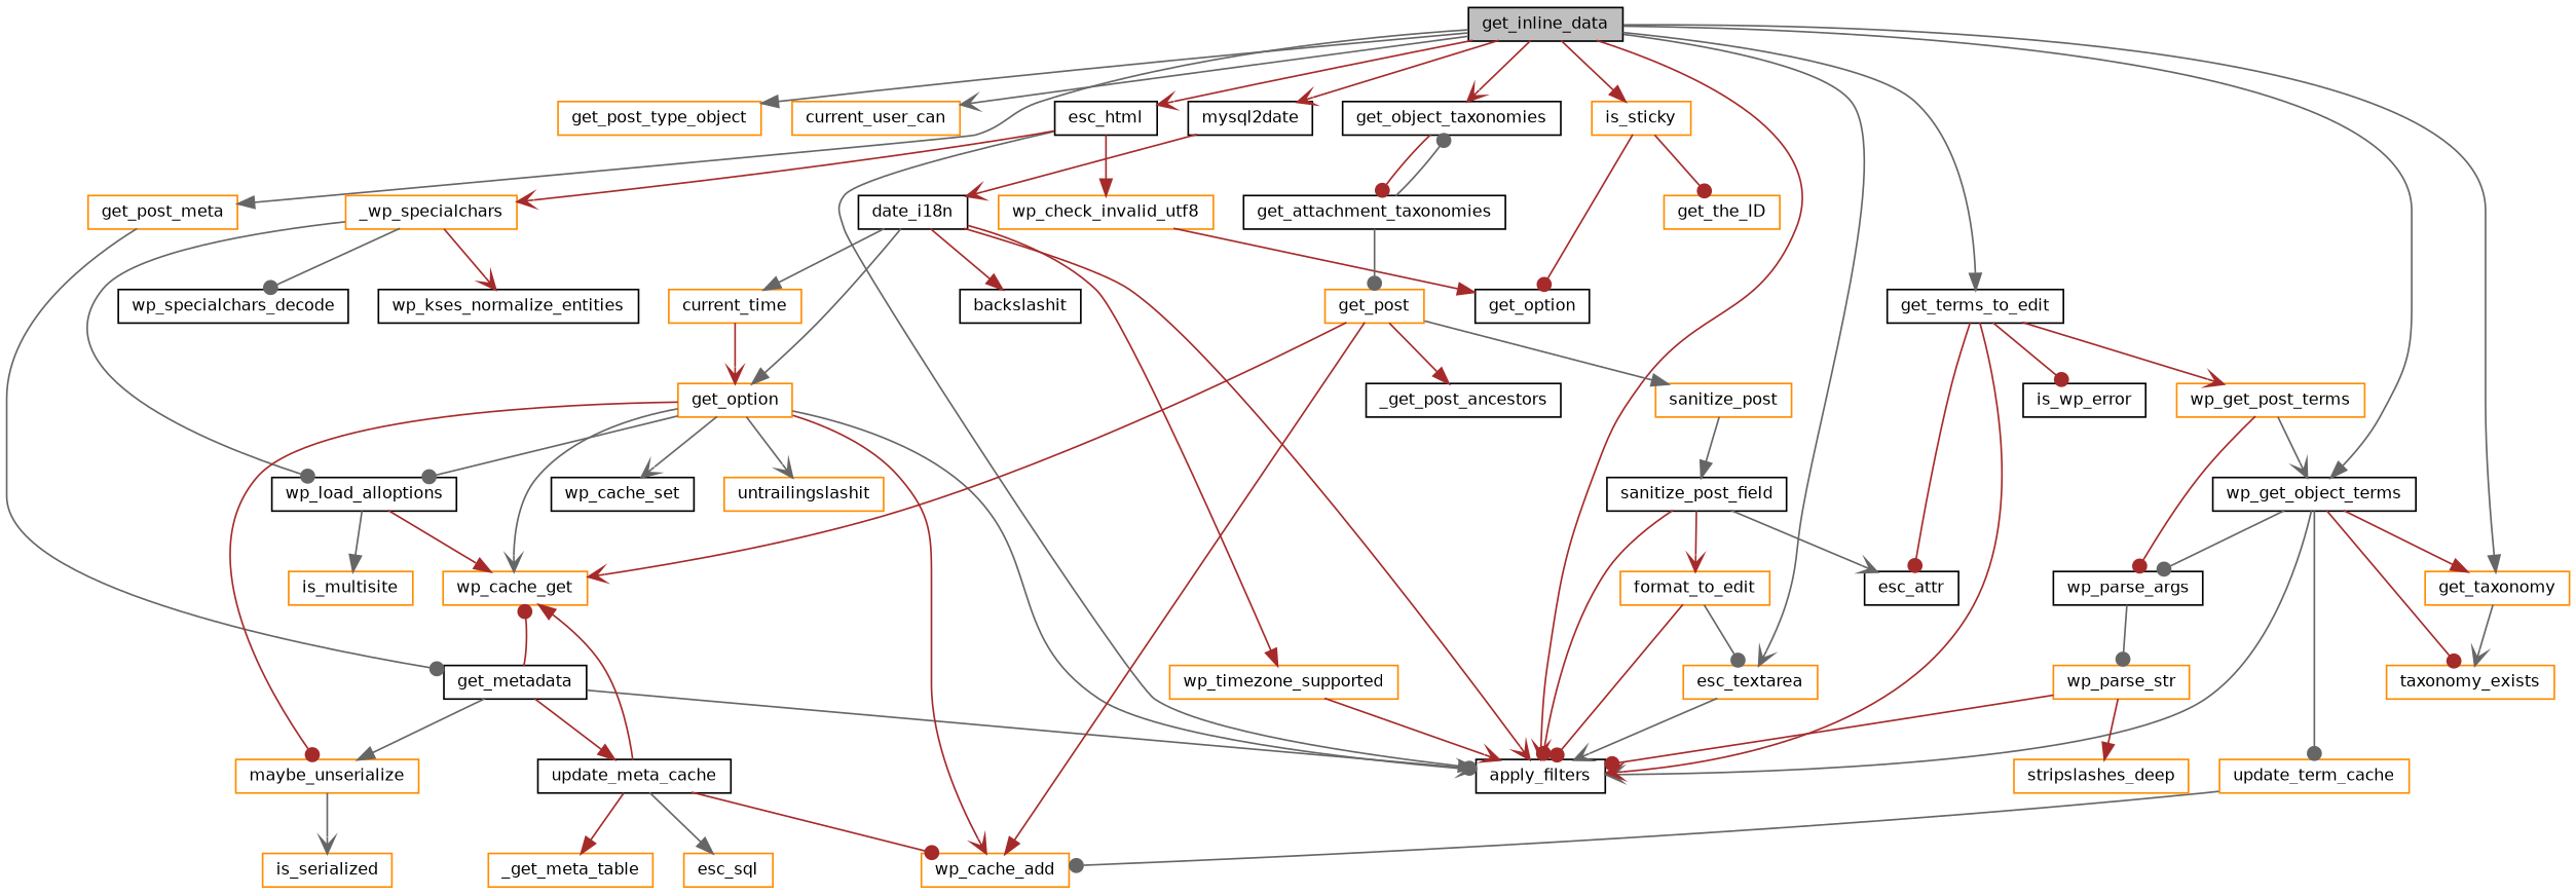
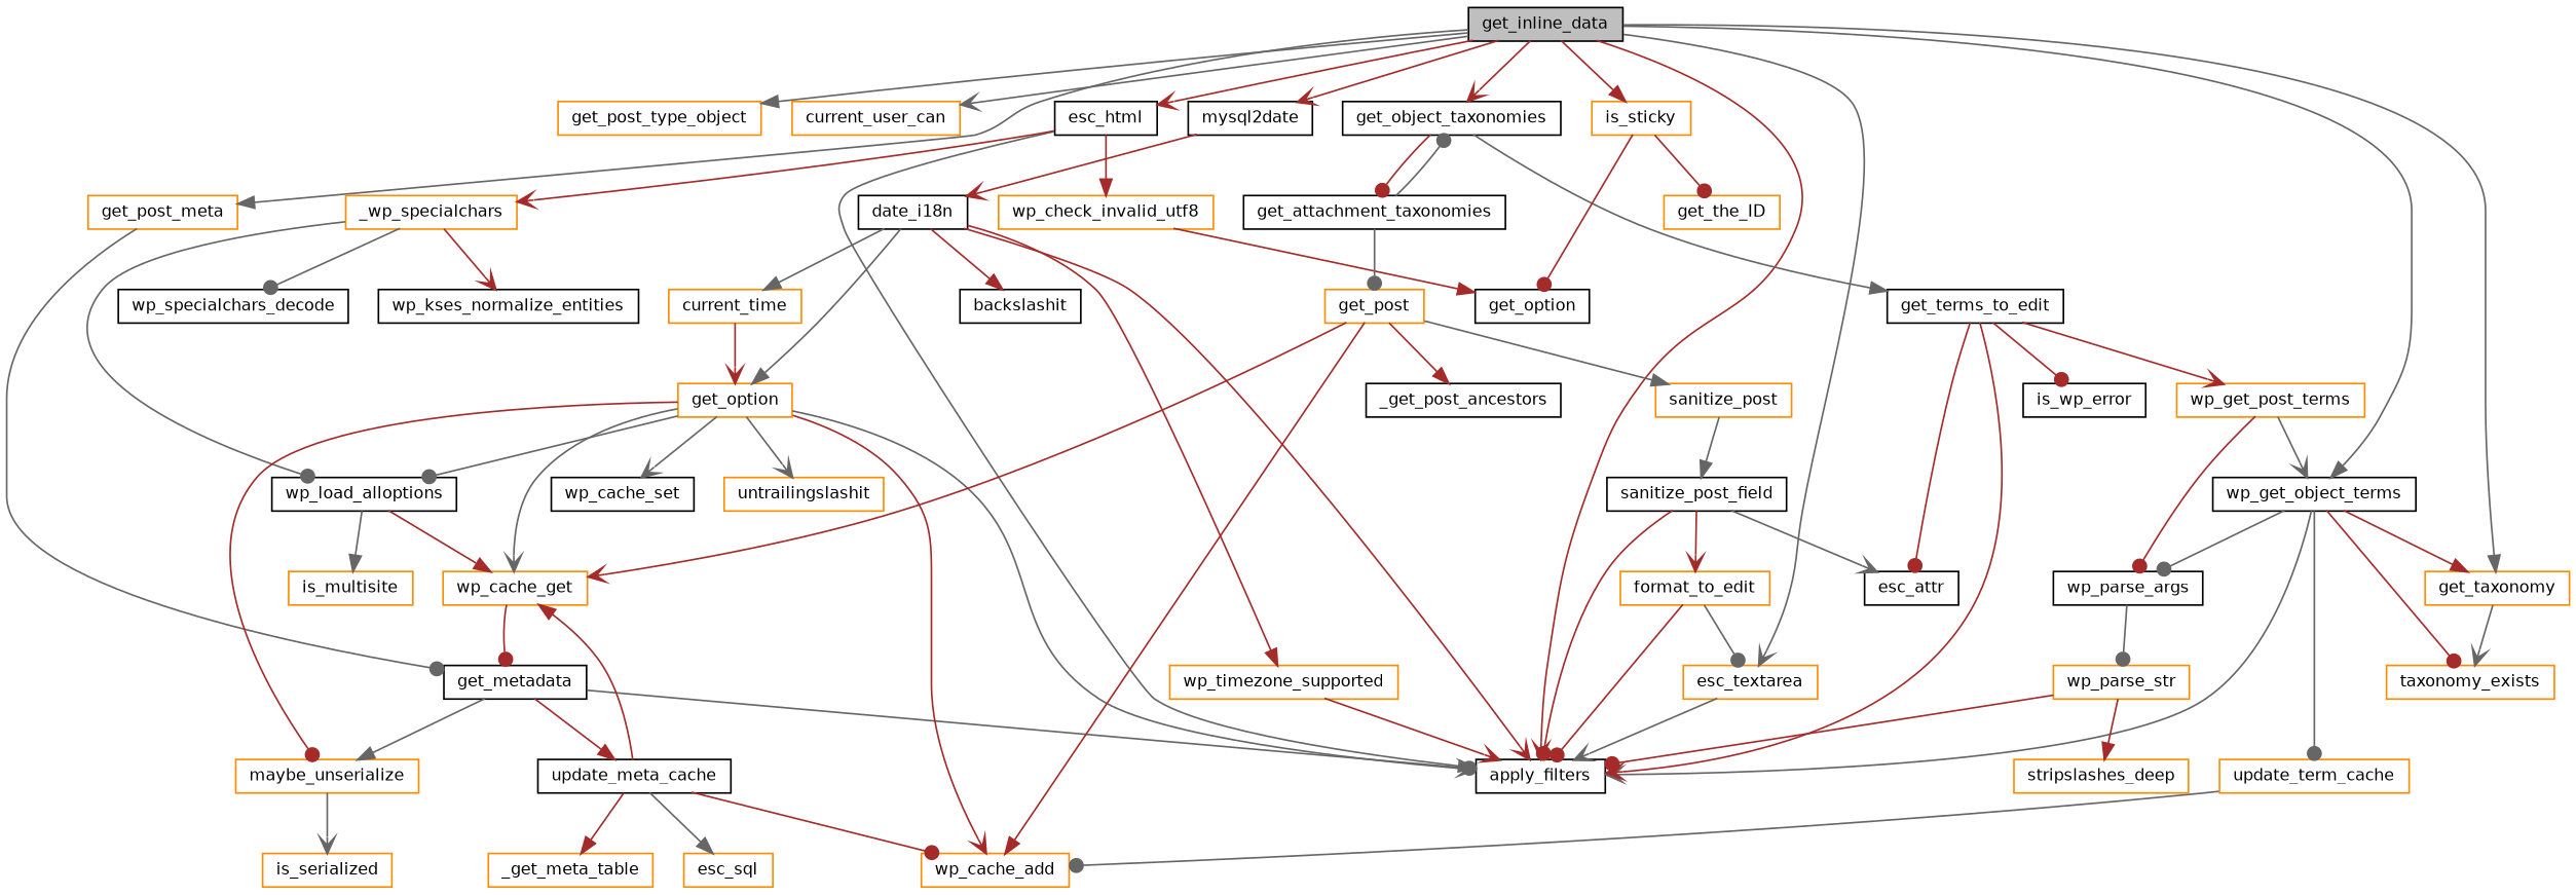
  digraph {
    rankdir=TB
    node [color=darkorange fillcolor=white fontname=Helvetica fontsize=10 shape=record style=filled]
    edge [arrowhead=vee color=brown fontname=Helvetica fontsize=10 labelfontname=Helvetica labelfontsize=10 style=solid]
    n1 [color=black fillcolor=grey75 fontcolor=black height=0.2 label=get_inline_data width=0.4]
    n2 [height=0.2 label=get_post_type_object width=0.4]
    n3 [height=0.2 label=current_user_can width=0.4]
    n4 [height=0.2 label=esc_textarea width=0.4]
    n5 [color=black height=0.2 label=apply_filters width=0.4]
    n6 [color=black height=0.2 label=esc_html width=0.4]
    n7 [color=black height=0.2 label=mysql2date width=0.4]
    n8 [height=0.2 label=get_post_meta width=0.4]
    n9 [color=black height=0.2 label=get_object_taxonomies width=0.4]
    n10 [height=0.2 label=get_taxonomy width=0.4]
    n11 [color=black height=0.2 label=wp_get_object_terms width=0.4]
    n12 [color=black height=0.2 label=get_terms_to_edit width=0.4]
    n13 [height=0.2 label=is_sticky width=0.4]
    n14 [height=0.2 label=wp_check_invalid_utf8 width=0.4]
    n15 [height=0.2 label=_wp_specialchars width=0.4]
    n16 [color=black height=0.2 label=date_i18n width=0.4]
    n17 [color=black height=0.2 label=get_metadata width=0.4]
    n18 [color=black height=0.2 label=get_attachment_taxonomies width=0.4]
    n19 [height=0.2 label=taxonomy_exists width=0.4]
    n20 [color=black height=0.2 label=wp_parse_args width=0.4]
    n21 [height=0.2 label=update_term_cache width=0.4]
    n22 [color=black height=0.2 label=esc_attr width=0.4]
    n23 [height=0.2 label=wp_get_post_terms width=0.4]
    n24 [color=black height=0.2 label=is_wp_error width=0.4]
    n25 [color=black height=0.2 label=get_option width=0.4]
    n26 [height=0.2 label=get_the_ID width=0.4]
    n27 [color=black height=0.2 label=wp_load_alloptions width=0.4]
    n28 [color=black height=0.2 label=wp_specialchars_decode width=0.4]
    n29 [color=black height=0.2 label=wp_kses_normalize_entities width=0.4]
    n30 [height=0.2 label=is_multisite width=0.4]
    n31 [height=0.2 label=wp_cache_get width=0.4]
    n32 [height=0.2 label=wp_cache_add width=0.4]
    n33 [height=0.2 label=current_time width=0.4]
    n34 [height=0.2 label=get_option width=0.4]
    n35 [color=black height=0.2 label=backslashit width=0.4]
    n36 [height=0.2 label=wp_timezone_supported width=0.4]
    n37 [color=black height=0.2 label=wp_cache_set width=0.4]
    n38 [height=0.2 label=untrailingslashit width=0.4]
    n39 [height=0.2 label=maybe_unserialize width=0.4]
    n40 [height=0.2 label=is_serialized width=0.4]
    n41 [color=black height=0.2 label=update_meta_cache width=0.4]
    n42 [height=0.2 label=_get_meta_table width=0.4]
    n43 [height=0.2 label=esc_sql width=0.4]
    n44 [height=0.2 label=get_post width=0.4]
    n45 [color=black height=0.2 label=_get_post_ancestors width=0.4]
    n46 [height=0.2 label=sanitize_post width=0.4]
    n47 [color=black height=0.2 label=sanitize_post_field width=0.4]
    n48 [height=0.2 label=format_to_edit width=0.4]
    n49 [height=0.2 label=wp_parse_str width=0.4]
    n50 [height=0.2 label=stripslashes_deep width=0.4]
    n1 -> n2 [arrowhead=normal color=gray40]
    n1 -> n3 [color=gray40]
    n1 -> n4 [color=gray40]
    n1 -> n5
    n1 -> n6
    n1 -> n7
    n1 -> n8 [arrowhead=normal color=gray40]
    n1 -> n9
    n1 -> n10 [arrowhead=normal color=gray40]
    n1 -> n11 [arrowhead=normal color=gray40]
-   n1 -> n12 [arrowhead=normal color=gray40]
+   n9 -> n12 [arrowhead=normal color=gray40]
    n1 -> n13 [arrowhead=normal]
    n4 -> n5 [color=gray40]
    n6 -> n5 [arrowhead=normal color=gray40]
    n6 -> n14 [arrowhead=normal]
    n6 -> n15
    n7 -> n16
    n8 -> n17 [arrowhead=dot color=gray40]
    n9 -> n18 [arrowhead=dot]
    n10 -> n19 [color=gray40]
    n11 -> n5 [color=gray40]
    n11 -> n10 [arrowhead=normal]
    n11 -> n19 [arrowhead=dot]
    n11 -> n20 [arrowhead=dot color=gray40]
    n11 -> n21 [arrowhead=dot color=gray40]
    n12 -> n5
    n12 -> n22 [arrowhead=dot]
    n12 -> n23
    n12 -> n24 [arrowhead=dot]
    n13 -> n25 [arrowhead=dot]
    n13 -> n26 [arrowhead=dot]
    n14 -> n25 [arrowhead=normal]
    n15 -> n27 [arrowhead=dot color=gray40]
    n15 -> n28 [arrowhead=dot color=gray40]
    n15 -> n29
    n16 -> n5
    n16 -> n33 [arrowhead=normal color=gray40]
    n16 -> n34 [arrowhead=normal color=gray40]
    n16 -> n35 [arrowhead=normal]
    n16 -> n36 [arrowhead=normal]
    n17 -> n5 [arrowhead=dot color=gray40]
-   n17 -> n31 [arrowhead=dot]
+   n31 -> n17 [arrowhead=dot]
    n17 -> n39 [arrowhead=normal color=gray40]
    n17 -> n41 [arrowhead=normal]
    n18 -> n9 [arrowhead=dot color=gray40]
    n18 -> n44 [arrowhead=dot color=gray40]
    n20 -> n49 [arrowhead=dot color=gray40]
    n21 -> n32 [arrowhead=dot color=gray40]
    n23 -> n11 [color=gray40]
    n23 -> n20 [arrowhead=dot]
    n27 -> n30 [arrowhead=normal color=gray40]
    n27 -> n31 [arrowhead=normal]
    n33 -> n34
    n34 -> n5 [color=gray40]
    n34 -> n27 [arrowhead=dot color=gray40]
    n34 -> n31 [color=gray40]
    n34 -> n32
    n34 -> n37 [color=gray40]
    n34 -> n38 [color=gray40]
    n34 -> n39 [arrowhead=dot]
    n36 -> n5
    n39 -> n40 [color=gray40]
    n41 -> n31 [arrowhead=normal]
    n41 -> n32 [arrowhead=dot]
    n41 -> n42 [arrowhead=normal]
    n41 -> n43 [arrowhead=normal color=gray40]
    n44 -> n31
    n44 -> n32 [arrowhead=normal]
    n44 -> n45 [arrowhead=normal]
    n44 -> n46 [arrowhead=normal color=gray40]
    n46 -> n47 [arrowhead=normal color=gray40]
    n47 -> n5 [arrowhead=dot]
    n47 -> n22 [color=gray40]
    n47 -> n48
    n48 -> n4 [arrowhead=dot color=gray40]
    n48 -> n5 [arrowhead=dot]
    n49 -> n5 [arrowhead=dot]
    n49 -> n50 [arrowhead=normal]
  }
